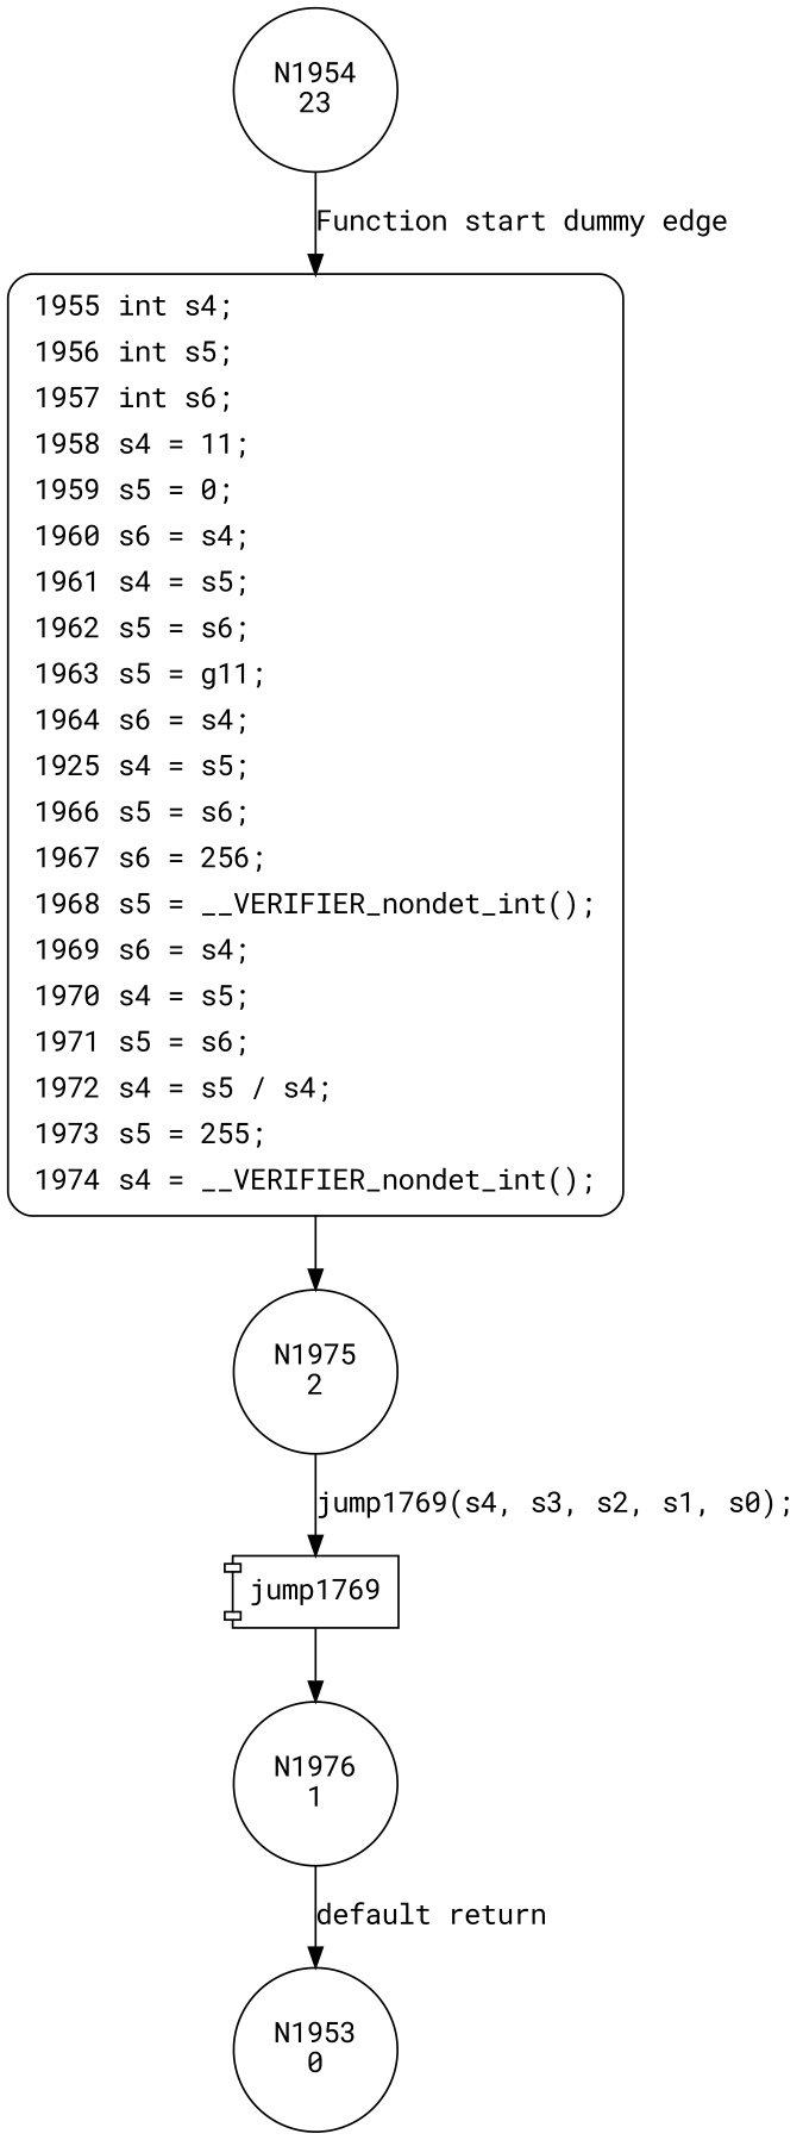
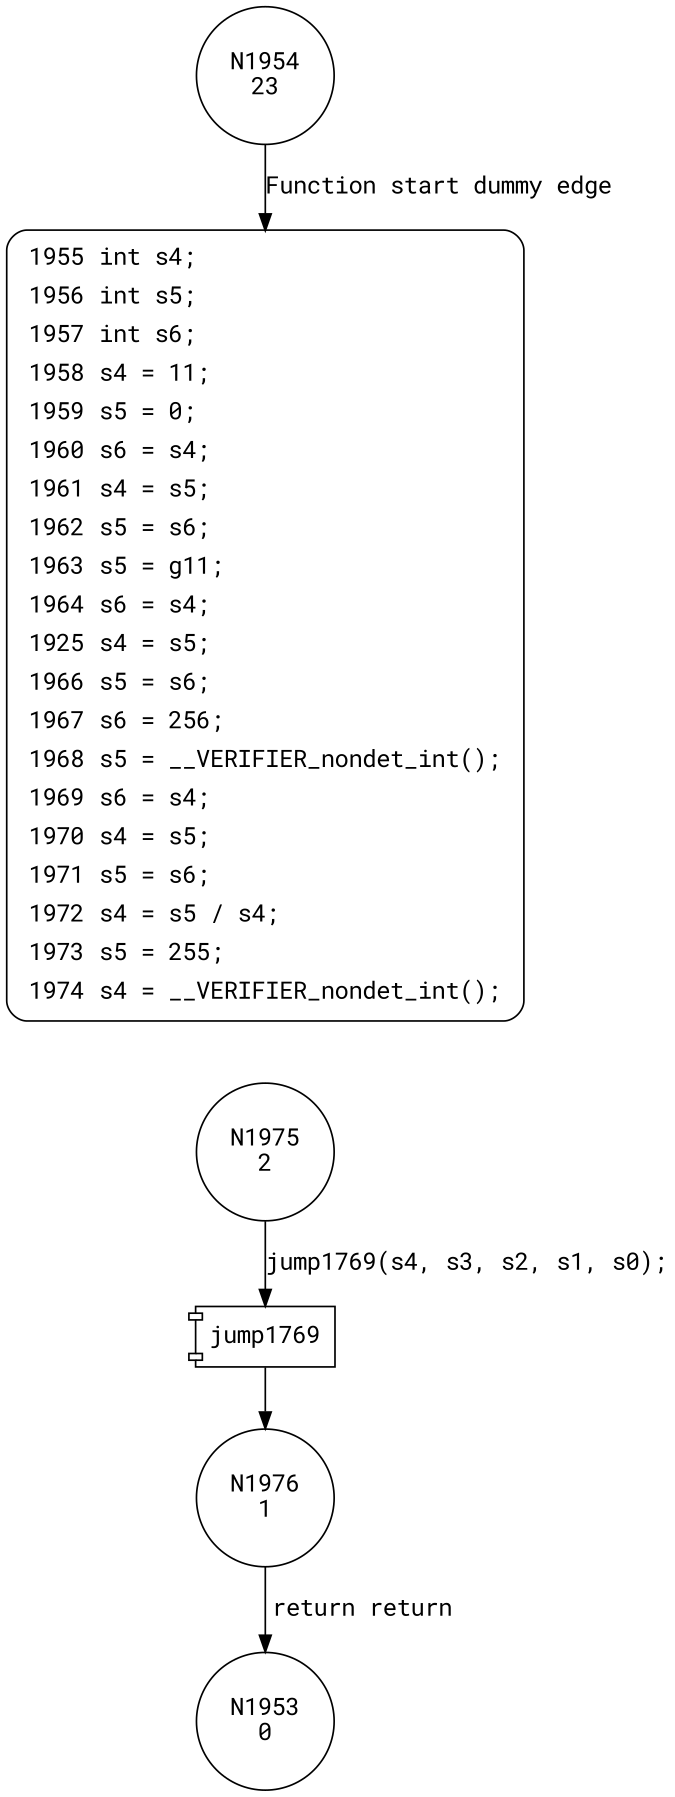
  digraph {
    fontname="Roboto Mono"
    node [fontname="Roboto Mono" shape=circle]
    edge [fontname="Roboto Mono"]
    n1 [label="N1954\n23"]
    n2 [fillcolor=white label=<<table border="0" cellborder="0" cellpadding="3" bgcolor="white"><tr><td align="right">1955</td><td align="left">int s4;</td></tr><tr><td align="right">1956</td><td align="left">int s5;</td></tr><tr><td align="right">1957</td><td align="left">int s6;</td></tr><tr><td align="right">1958</td><td align="left">s4 = 11;</td></tr><tr><td align="right">1959</td><td align="left">s5 = 0;</td></tr><tr><td align="right">1960</td><td align="left">s6 = s4;</td></tr><tr><td align="right">1961</td><td align="left">s4 = s5;</td></tr><tr><td align="right">1962</td><td align="left">s5 = s6;</td></tr><tr><td align="right">1963</td><td align="left">s5 = g11;</td></tr><tr><td align="right">1964</td><td align="left">s6 = s4;</td></tr><tr><td align="right">1925</td><td align="left">s4 = s5;</td></tr><tr><td align="right">1966</td><td align="left">s5 = s6;</td></tr><tr><td align="right">1967</td><td align="left">s6 = 256;</td></tr><tr><td align="right">1968</td><td align="left">s5 = __VERIFIER_nondet_int();</td></tr><tr><td align="right">1969</td><td align="left">s6 = s4;</td></tr><tr><td align="right">1970</td><td align="left">s4 = s5;</td></tr><tr><td align="right">1971</td><td align="left">s5 = s6;</td></tr><tr><td align="right">1972</td><td align="left">s4 = s5 / s4;</td></tr><tr><td align="right">1973</td><td align="left">s5 = 255;</td></tr><tr><td align="right">1974</td><td align="left">s4 = __VERIFIER_nondet_int();</td></tr></table>> penwidth=1 shape=Mrecord style="filled,bold"]
    n3 [label="N1975\n2"]
    n4 [label=jump1769 shape=component]
    n5 [label="N1976\n1"]
    n6 [label="N1953\n0"]
    n1 -> n2 [label="Function start dummy edge"]
-   n2 -> n3
    n3 -> n4 [label="jump1769(s4, s3, s2, s1, s0);"]
    n4 -> n5
-   n5 -> n6 [label="default return"]
+   n5 -> n6 [label="return return"]
  }
